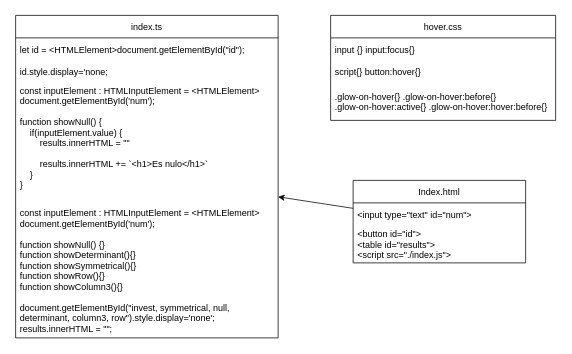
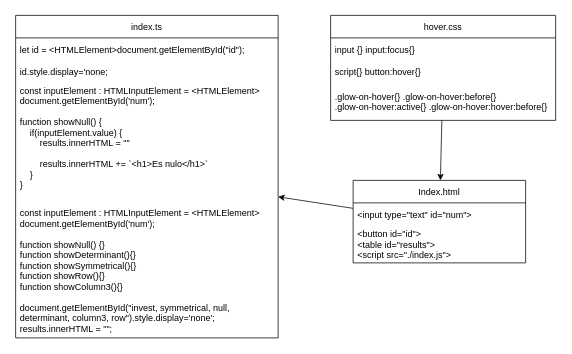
  <mxCell id="0" />
  <mxCell id="1" parent="0" />
  <mxCell id="2" value="Index.html" style="swimlane;fontStyle=0;childLayout=stackLayout;horizontal=1;startSize=30;horizontalStack=0;resizeParent=1;resizeParentMax=0;resizeLast=0;collapsible=1;marginBottom=0;" parent="1" vertex="1"><mxGeometry x="470" y="240" width="230" height="110" as="geometry" /></mxCell>
  <mxCell id="3" value="&lt;input type=&quot;text&quot; id=&quot;num&quot;&gt;" style="text;strokeColor=none;fillColor=none;align=left;verticalAlign=middle;spacingLeft=4;spacingRight=4;overflow=hidden;points=[[0,0.5],[1,0.5]];portConstraint=eastwest;rotatable=0;" parent="2" vertex="1"><mxGeometry y="30" width="230" height="30" as="geometry" /></mxCell>
  <mxCell id="4" value="&lt;button id=&quot;id&quot;&gt;&#10;&lt;table id=&quot;results&quot;&gt;&#10;&lt;script src=&quot;./index.js&quot;&gt;" style="text;strokeColor=none;fillColor=none;align=left;verticalAlign=middle;spacingLeft=4;spacingRight=4;overflow=hidden;points=[[0,0.5],[1,0.5]];portConstraint=eastwest;rotatable=0;" parent="2" vertex="1"><mxGeometry y="60" width="230" height="50" as="geometry" /></mxCell>
  <mxCell id="5" value="hover.css" style="swimlane;fontStyle=0;childLayout=stackLayout;horizontal=1;startSize=30;horizontalStack=0;resizeParent=1;resizeParentMax=0;resizeLast=0;collapsible=1;marginBottom=0;" parent="1" vertex="1"><mxGeometry x="440" y="20" width="300" height="140" as="geometry" /></mxCell>
  <mxCell id="6" value="input {} input:focus{}" style="text;strokeColor=none;fillColor=none;align=left;verticalAlign=middle;spacingLeft=4;spacingRight=4;overflow=hidden;points=[[0,0.5],[1,0.5]];portConstraint=eastwest;rotatable=0;" parent="5" vertex="1"><mxGeometry y="30" width="300" height="30" as="geometry" /></mxCell>
  <mxCell id="7" value="script{} button:hover{}" style="text;strokeColor=none;fillColor=none;align=left;verticalAlign=middle;spacingLeft=4;spacingRight=4;overflow=hidden;points=[[0,0.5],[1,0.5]];portConstraint=eastwest;rotatable=0;" parent="5" vertex="1"><mxGeometry y="60" width="300" height="30" as="geometry" /></mxCell>
  <mxCell id="8" value=".glow-on-hover{} .glow-on-hover:before{}&#10;.glow-on-hover:active{} .glow-on-hover:hover:before{}" style="text;strokeColor=none;fillColor=none;align=left;verticalAlign=middle;spacingLeft=4;spacingRight=4;overflow=hidden;points=[[0,0.5],[1,0.5]];portConstraint=eastwest;rotatable=0;" parent="5" vertex="1"><mxGeometry y="90" width="300" height="50" as="geometry" /></mxCell>
  <mxCell id="9" value="index.ts" style="swimlane;fontStyle=0;childLayout=stackLayout;horizontal=1;startSize=30;horizontalStack=0;resizeParent=1;resizeParentMax=0;resizeLast=0;collapsible=1;marginBottom=0;" parent="1" vertex="1"><mxGeometry x="20" y="20" width="350" height="430" as="geometry" /></mxCell>
  <mxCell id="10" value="let id = &lt;HTMLElement&gt;document.getElementById(&quot;id&quot;);" style="text;strokeColor=none;fillColor=none;align=left;verticalAlign=middle;spacingLeft=4;spacingRight=4;overflow=hidden;points=[[0,0.5],[1,0.5]];portConstraint=eastwest;rotatable=0;" parent="9" vertex="1"><mxGeometry y="30" width="350" height="30" as="geometry" /></mxCell>
  <mxCell id="11" value="id.style.display='none;" style="text;strokeColor=none;fillColor=none;align=left;verticalAlign=middle;spacingLeft=4;spacingRight=4;overflow=hidden;points=[[0,0.5],[1,0.5]];portConstraint=eastwest;rotatable=0;" parent="9" vertex="1"><mxGeometry y="60" width="350" height="30" as="geometry" /></mxCell>
  <mxCell id="12" value="const inputElement : HTMLInputElement = &lt;HTMLElement&gt;&#10;document.getElementById('num');&#10;&#10;function showNull() { &#10;    if(inputElement.value) {&#10;        results.innerHTML = &quot;&quot;&#10;        &#10;        results.innerHTML += `&lt;h1&gt;Es nulo&lt;/h1&gt;`&#10;    }&#10;}&#10;" style="text;strokeColor=none;fillColor=none;align=left;verticalAlign=middle;spacingLeft=4;spacingRight=4;overflow=hidden;points=[[0,0.5],[1,0.5]];portConstraint=eastwest;rotatable=0;" parent="9" vertex="1"><mxGeometry y="90" width="350" height="160" as="geometry" /></mxCell>
  <mxCell id="13" value="const inputElement : HTMLInputElement = &lt;HTMLElement&gt;&#10;document.getElementById('num');&#10;&#10;function showNull() {}&#10;function showDeterminant(){}&#10;function showSymmetrical(){}&#10;function showRow(){}&#10;function showColumn3(){}&#10;&#10;document.getElementById(&quot;invest, symmetrical, null, &#10;determinant, column3, row&quot;).style.display='none';&#10;results.innerHTML = &quot;&quot;;" style="text;strokeColor=none;fillColor=none;align=left;verticalAlign=middle;spacingLeft=4;spacingRight=4;overflow=hidden;points=[[0,0.5],[1,0.5]];portConstraint=eastwest;rotatable=0;" parent="9" vertex="1"><mxGeometry y="250" width="350" height="180" as="geometry" /></mxCell>
+ <mxCell id="14" value="" style="endArrow=classic;html=1;rounded=0;" parent="1" source="5" target="2" edge="1"><mxGeometry width="50" height="50" relative="1" as="geometry"><mxPoint x="110" y="120" as="sourcePoint" /><mxPoint x="160" y="70" as="targetPoint" /></mxGeometry></mxCell>
  <mxCell id="15" value="" style="endArrow=classic;html=1;rounded=0;" parent="1" source="2" target="9" edge="1"><mxGeometry width="50" height="50" relative="1" as="geometry"><mxPoint x="110" y="120" as="sourcePoint" /><mxPoint x="160" y="70" as="targetPoint" /></mxGeometry></mxCell>
